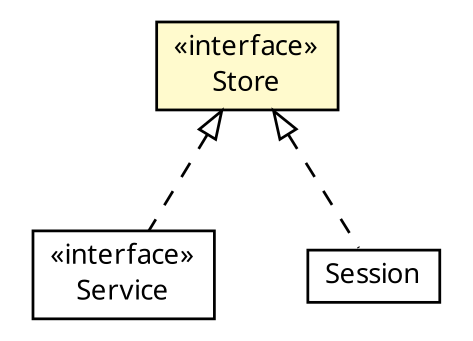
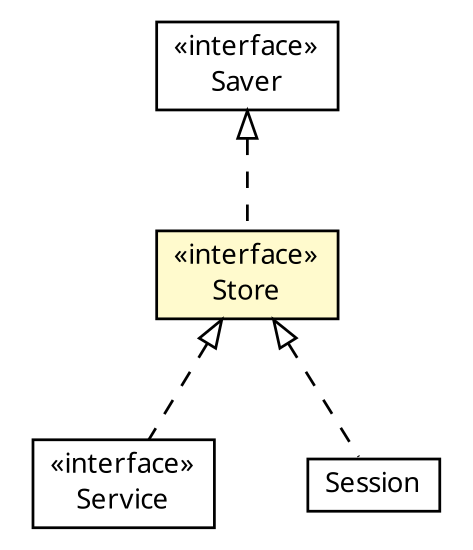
  digraph {
    fontname="Noto Sans"
    nodesep=0.25
    ranksep=0.5
    node [fontcolor=black fontname="Noto Sans" fontsize=10.0 shape=plaintext]
    edge [arrowtail=empty dir=back fontname="Noto Sans" fontsize=10 headport=p labelfontname=Helvetica labelfontsize=10 style=dashed tailport=p]
    n1 [label=<<table title="io.reinert.requestor.core.Service" border="0" cellborder="1" cellspacing="0" cellpadding="2" port="p" href="./Service.html"> 		<tr><td><table border="0" cellspacing="0" cellpadding="1"> <tr><td align="center" balign="center"> &#171;interface&#187; </td></tr> <tr><td align="center" balign="center"> Service </td></tr> 		</table></td></tr> 		</table>>]
    n2 [label=<<table title="io.reinert.requestor.core.Store" border="0" cellborder="1" cellspacing="0" cellpadding="2" port="p" bgcolor="lemonChiffon" href="./Store.html"> 		<tr><td><table border="0" cellspacing="0" cellpadding="1"> <tr><td align="center" balign="center"> &#171;interface&#187; </td></tr> <tr><td align="center" balign="center"> Store </td></tr> 		</table></td></tr> 		</table>>]
    n3 [label=<<table title="io.reinert.requestor.core.Session" border="0" cellborder="1" cellspacing="0" cellpadding="2" port="p" href="./Session.html"> 		<tr><td><table border="0" cellspacing="0" cellpadding="1"> <tr><td align="center" balign="center"> Session </td></tr> 		</table></td></tr> 		</table>>]
+   n4 [label=<<table title="io.reinert.requestor.core.Saver" border="0" cellborder="1" cellspacing="0" cellpadding="2" port="p" href="./Saver.html"> 		<tr><td><table border="0" cellspacing="0" cellpadding="1"> <tr><td align="center" balign="center"> &#171;interface&#187; </td></tr> <tr><td align="center" balign="center"> Saver </td></tr> 		</table></td></tr> 		</table>>]
    n2 -> n1
    n2 -> n3
+   n4 -> n2
  }
